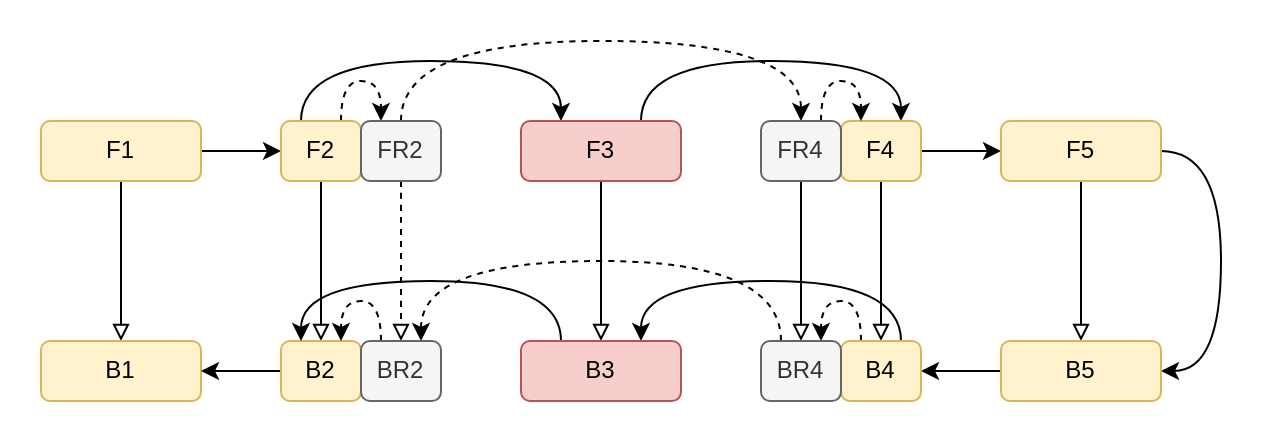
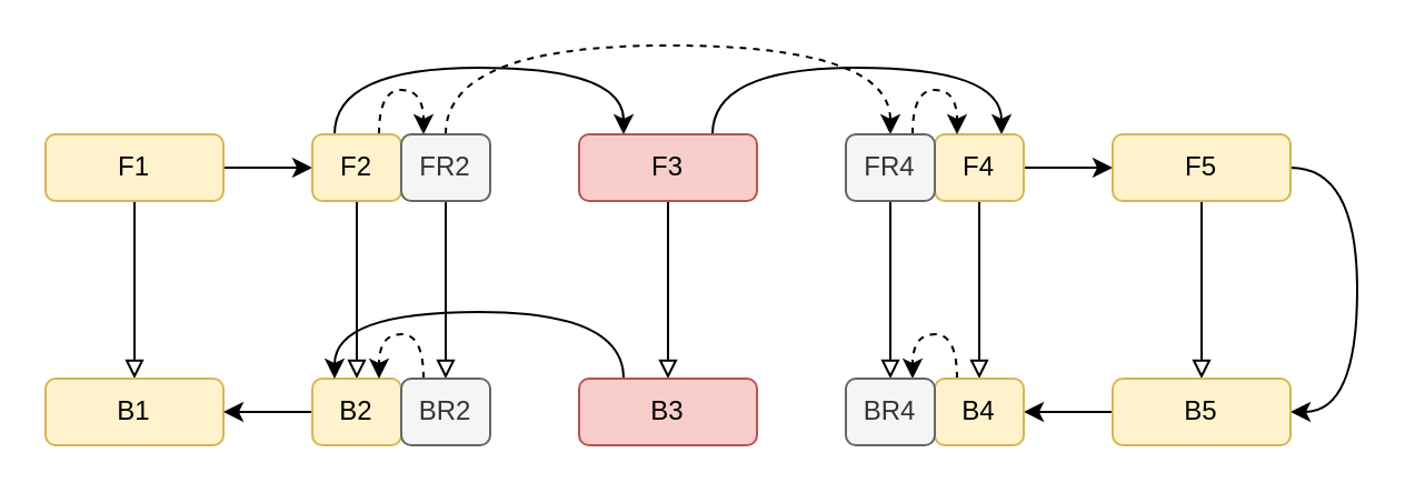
  <mxCell id="0" />
  <mxCell id="1" parent="0" />
  <mxCell id="2" style="edgeStyle=orthogonalEdgeStyle;rounded=0;orthogonalLoop=1;jettySize=auto;html=1;exitX=1;exitY=0.5;exitDx=0;exitDy=0;entryX=0;entryY=0.5;entryDx=0;entryDy=0;fillColor=#fff2cc;strokeColor=#000000;" edge="1" parent="1" source="4" target="8"><mxGeometry relative="1" as="geometry" /></mxCell>
  <mxCell id="3" style="edgeStyle=orthogonalEdgeStyle;curved=1;sketch=0;orthogonalLoop=1;jettySize=auto;html=1;exitX=0.5;exitY=1;exitDx=0;exitDy=0;shadow=0;endArrow=block;endFill=0;strokeColor=#000000;strokeWidth=1;" edge="1" parent="1" source="4" target="31"><mxGeometry relative="1" as="geometry" /></mxCell>
  <mxCell id="4" value="F1" style="rounded=1;whiteSpace=wrap;html=1;shadow=0;sketch=0;glass=0;fillColor=#fff2cc;strokeColor=#d6b656;" vertex="1" parent="1"><mxGeometry x="20" y="60" width="80" height="30" as="geometry" /></mxCell>
  <mxCell id="5" style="edgeStyle=orthogonalEdgeStyle;curved=1;sketch=0;orthogonalLoop=1;jettySize=auto;html=1;exitX=0.75;exitY=0;exitDx=0;exitDy=0;entryX=0.25;entryY=0;entryDx=0;entryDy=0;shadow=0;dashed=1;strokeColor=#000000;" edge="1" parent="1" source="8" target="20"><mxGeometry relative="1" as="geometry"><Array as="points"><mxPoint x="170" y="40" /><mxPoint x="190" y="40" /></Array></mxGeometry></mxCell>
  <mxCell id="6" style="edgeStyle=orthogonalEdgeStyle;curved=1;sketch=0;orthogonalLoop=1;jettySize=auto;html=1;exitX=0.25;exitY=0;exitDx=0;exitDy=0;entryX=0.25;entryY=0;entryDx=0;entryDy=0;shadow=0;endArrow=classic;endFill=1;endSize=6;strokeColor=#000000;strokeWidth=1;" edge="1" parent="1" source="8" target="11"><mxGeometry relative="1" as="geometry"><Array as="points"><mxPoint x="150" y="30" /><mxPoint x="280" y="30" /></Array></mxGeometry></mxCell>
  <mxCell id="7" style="edgeStyle=orthogonalEdgeStyle;curved=1;sketch=0;orthogonalLoop=1;jettySize=auto;html=1;exitX=0.5;exitY=1;exitDx=0;exitDy=0;entryX=0.5;entryY=0;entryDx=0;entryDy=0;shadow=0;endArrow=block;endFill=0;strokeColor=#000000;strokeWidth=1;" edge="1" parent="1" source="8" target="33"><mxGeometry relative="1" as="geometry" /></mxCell>
  <mxCell id="8" value="F2" style="rounded=1;whiteSpace=wrap;html=1;shadow=0;sketch=0;glass=0;fillColor=#fff2cc;strokeColor=#d6b656;gradientColor=none;gradientDirection=east;" vertex="1" parent="1"><mxGeometry x="140" y="60" width="40" height="30" as="geometry" /></mxCell>
  <mxCell id="9" style="edgeStyle=orthogonalEdgeStyle;curved=1;sketch=0;orthogonalLoop=1;jettySize=auto;html=1;exitX=0.75;exitY=0;exitDx=0;exitDy=0;entryX=0.75;entryY=0;entryDx=0;entryDy=0;shadow=0;endArrow=classic;endFill=1;endSize=6;strokeColor=#000000;strokeWidth=1;" edge="1" parent="1" source="11" target="14"><mxGeometry relative="1" as="geometry"><Array as="points"><mxPoint x="320" y="30" /><mxPoint x="450" y="30" /></Array></mxGeometry></mxCell>
  <mxCell id="10" style="edgeStyle=orthogonalEdgeStyle;curved=1;sketch=0;orthogonalLoop=1;jettySize=auto;html=1;exitX=0.5;exitY=1;exitDx=0;exitDy=0;entryX=0.5;entryY=0;entryDx=0;entryDy=0;shadow=0;endArrow=block;endFill=0;strokeColor=#000000;strokeWidth=1;" edge="1" parent="1" source="11" target="37"><mxGeometry relative="1" as="geometry" /></mxCell>
  <mxCell id="11" value="F3" style="rounded=1;whiteSpace=wrap;html=1;shadow=0;sketch=0;glass=0;fillColor=#f8cecc;strokeColor=#b85450;" vertex="1" parent="1"><mxGeometry x="260" y="60" width="80" height="30" as="geometry" /></mxCell>
  <mxCell id="12" style="edgeStyle=orthogonalEdgeStyle;rounded=0;orthogonalLoop=1;jettySize=auto;html=1;exitX=1;exitY=0.5;exitDx=0;exitDy=0;strokeColor=#000000;" edge="1" parent="1" source="14" target="17"><mxGeometry relative="1" as="geometry" /></mxCell>
  <mxCell id="13" style="edgeStyle=orthogonalEdgeStyle;curved=1;sketch=0;orthogonalLoop=1;jettySize=auto;html=1;exitX=0.5;exitY=1;exitDx=0;exitDy=0;entryX=0.5;entryY=0;entryDx=0;entryDy=0;shadow=0;endArrow=block;endFill=0;strokeColor=#000000;strokeWidth=1;" edge="1" parent="1" source="14" target="28"><mxGeometry relative="1" as="geometry" /></mxCell>
  <mxCell id="14" value="F4" style="rounded=1;whiteSpace=wrap;html=1;shadow=0;sketch=0;glass=0;fillColor=#fff2cc;strokeColor=#d6b656;" vertex="1" parent="1"><mxGeometry x="420" y="60" width="40" height="30" as="geometry" /></mxCell>
  <mxCell id="15" style="edgeStyle=orthogonalEdgeStyle;curved=1;sketch=0;orthogonalLoop=1;jettySize=auto;html=1;exitX=1;exitY=0.5;exitDx=0;exitDy=0;entryX=1;entryY=0.5;entryDx=0;entryDy=0;shadow=0;strokeColor=#000000;" edge="1" parent="1" source="17" target="25"><mxGeometry relative="1" as="geometry"><Array as="points"><mxPoint x="610" y="75" /><mxPoint x="610" y="185" /></Array></mxGeometry></mxCell>
  <mxCell id="16" style="edgeStyle=orthogonalEdgeStyle;curved=1;sketch=0;orthogonalLoop=1;jettySize=auto;html=1;exitX=0.5;exitY=1;exitDx=0;exitDy=0;entryX=0.5;entryY=0;entryDx=0;entryDy=0;shadow=0;endArrow=block;endFill=0;strokeColor=#000000;strokeWidth=1;" edge="1" parent="1" source="17" target="25"><mxGeometry relative="1" as="geometry" /></mxCell>
  <mxCell id="17" value="F5" style="rounded=1;whiteSpace=wrap;html=1;shadow=0;sketch=0;glass=0;fillColor=#fff2cc;strokeColor=#d6b656;" vertex="1" parent="1"><mxGeometry x="500" y="60" width="80" height="30" as="geometry" /></mxCell>
  <mxCell id="18" style="edgeStyle=orthogonalEdgeStyle;curved=1;sketch=0;orthogonalLoop=1;jettySize=auto;html=1;exitX=0.5;exitY=0;exitDx=0;exitDy=0;entryX=0.5;entryY=0;entryDx=0;entryDy=0;shadow=0;dashed=1;strokeColor=#000000;" edge="1" parent="1" source="20" target="23"><mxGeometry relative="1" as="geometry"><Array as="points"><mxPoint x="200" y="20" /><mxPoint x="400" y="20" /></Array></mxGeometry></mxCell>
- <mxCell id="19" style="edgeStyle=orthogonalEdgeStyle;curved=1;sketch=0;orthogonalLoop=1;jettySize=auto;html=1;exitX=0.5;exitY=1;exitDx=0;exitDy=0;entryX=0.5;entryY=0;entryDx=0;entryDy=0;shadow=0;endArrow=block;endFill=0;strokeColor=#000000;strokeWidth=1;dashed=1;" edge="1" parent="1" source="20" target="35"><mxGeometry relative="1" as="geometry" /></mxCell>
+ <mxCell id="19" style="edgeStyle=orthogonalEdgeStyle;curved=1;sketch=0;orthogonalLoop=1;jettySize=auto;html=1;exitX=0.5;exitY=1;exitDx=0;exitDy=0;entryX=0.5;entryY=0;entryDx=0;entryDy=0;shadow=0;endArrow=block;endFill=0;strokeColor=#000000;strokeWidth=1;" edge="1" parent="1" source="20" target="35"><mxGeometry relative="1" as="geometry" /></mxCell>
  <mxCell id="20" value="FR2" style="rounded=1;whiteSpace=wrap;html=1;shadow=0;sketch=0;glass=0;fillColor=#f5f5f5;strokeColor=#666666;gradientDirection=east;fontColor=#333333;" vertex="1" parent="1"><mxGeometry x="180" y="60" width="40" height="30" as="geometry" /></mxCell>
  <mxCell id="21" style="edgeStyle=orthogonalEdgeStyle;curved=1;sketch=0;orthogonalLoop=1;jettySize=auto;html=1;exitX=0.75;exitY=0;exitDx=0;exitDy=0;entryX=0.25;entryY=0;entryDx=0;entryDy=0;shadow=0;dashed=1;strokeColor=#000000;" edge="1" parent="1" source="23" target="14"><mxGeometry relative="1" as="geometry"><Array as="points"><mxPoint x="410" y="40" /><mxPoint x="430" y="40" /></Array></mxGeometry></mxCell>
  <mxCell id="22" style="edgeStyle=orthogonalEdgeStyle;curved=1;sketch=0;orthogonalLoop=1;jettySize=auto;html=1;exitX=0.5;exitY=1;exitDx=0;exitDy=0;entryX=0.5;entryY=0;entryDx=0;entryDy=0;shadow=0;endArrow=block;endFill=0;strokeColor=#000000;strokeWidth=1;" edge="1" parent="1" source="23" target="30"><mxGeometry relative="1" as="geometry" /></mxCell>
  <mxCell id="23" value="FR4" style="rounded=1;whiteSpace=wrap;html=1;shadow=0;sketch=0;glass=0;fillColor=#f5f5f5;strokeColor=#666666;gradientDirection=east;fontColor=#333333;" vertex="1" parent="1"><mxGeometry x="380" y="60" width="40" height="30" as="geometry" /></mxCell>
  <mxCell id="24" style="edgeStyle=orthogonalEdgeStyle;curved=1;sketch=0;orthogonalLoop=1;jettySize=auto;html=1;exitX=0;exitY=0.5;exitDx=0;exitDy=0;shadow=0;strokeColor=#000000;" edge="1" parent="1" source="25" target="28"><mxGeometry relative="1" as="geometry" /></mxCell>
  <mxCell id="25" value="B5" style="rounded=1;whiteSpace=wrap;html=1;shadow=0;sketch=0;glass=0;fillColor=#fff2cc;strokeColor=#d6b656;" vertex="1" parent="1"><mxGeometry x="500" y="170" width="80" height="30" as="geometry" /></mxCell>
  <mxCell id="26" style="edgeStyle=orthogonalEdgeStyle;curved=1;sketch=0;orthogonalLoop=1;jettySize=auto;html=1;exitX=0.25;exitY=0;exitDx=0;exitDy=0;entryX=0.75;entryY=0;entryDx=0;entryDy=0;shadow=0;strokeColor=#000000;dashed=1;" edge="1" parent="1" source="28" target="30"><mxGeometry relative="1" as="geometry"><Array as="points"><mxPoint x="430" y="150" /><mxPoint x="410" y="150" /></Array></mxGeometry></mxCell>
- <mxCell id="27" style="edgeStyle=orthogonalEdgeStyle;curved=1;sketch=0;orthogonalLoop=1;jettySize=auto;html=1;exitX=0.75;exitY=0;exitDx=0;exitDy=0;entryX=0.75;entryY=0;entryDx=0;entryDy=0;shadow=0;endArrow=classic;endFill=1;endSize=6;strokeColor=#000000;strokeWidth=1;" edge="1" parent="1" source="28" target="37"><mxGeometry relative="1" as="geometry"><Array as="points"><mxPoint x="450" y="140" /><mxPoint x="320" y="140" /></Array></mxGeometry></mxCell>
  <mxCell id="28" value="B4" style="rounded=1;whiteSpace=wrap;html=1;shadow=0;sketch=0;glass=0;fillColor=#fff2cc;strokeColor=#d6b656;" vertex="1" parent="1"><mxGeometry x="420" y="170" width="40" height="30" as="geometry" /></mxCell>
- <mxCell id="29" style="edgeStyle=orthogonalEdgeStyle;curved=1;sketch=0;orthogonalLoop=1;jettySize=auto;html=1;exitX=0.25;exitY=0;exitDx=0;exitDy=0;entryX=0.75;entryY=0;entryDx=0;entryDy=0;shadow=0;dashed=1;strokeColor=#000000;" edge="1" parent="1" source="30" target="35"><mxGeometry relative="1" as="geometry"><Array as="points"><mxPoint x="390" y="130" /><mxPoint x="210" y="130" /></Array></mxGeometry></mxCell>
  <mxCell id="30" value="BR4" style="rounded=1;whiteSpace=wrap;html=1;shadow=0;sketch=0;glass=0;fillColor=#f5f5f5;strokeColor=#666666;gradientDirection=east;fontColor=#333333;" vertex="1" parent="1"><mxGeometry x="380" y="170" width="40" height="30" as="geometry" /></mxCell>
  <mxCell id="31" value="B1" style="rounded=1;whiteSpace=wrap;html=1;shadow=0;sketch=0;glass=0;fillColor=#fff2cc;strokeColor=#d6b656;" vertex="1" parent="1"><mxGeometry x="20" y="170" width="80" height="30" as="geometry" /></mxCell>
  <mxCell id="32" style="edgeStyle=orthogonalEdgeStyle;curved=1;sketch=0;orthogonalLoop=1;jettySize=auto;html=1;exitX=0;exitY=0.5;exitDx=0;exitDy=0;entryX=1;entryY=0.5;entryDx=0;entryDy=0;shadow=0;strokeColor=#000000;" edge="1" parent="1" source="33" target="31"><mxGeometry relative="1" as="geometry" /></mxCell>
  <mxCell id="33" value="B2" style="rounded=1;whiteSpace=wrap;html=1;shadow=0;sketch=0;glass=0;fillColor=#fff2cc;strokeColor=#d6b656;gradientColor=none;gradientDirection=east;" vertex="1" parent="1"><mxGeometry x="140" y="170" width="40" height="30" as="geometry" /></mxCell>
  <mxCell id="34" style="edgeStyle=orthogonalEdgeStyle;curved=1;sketch=0;orthogonalLoop=1;jettySize=auto;html=1;exitX=0.25;exitY=0;exitDx=0;exitDy=0;entryX=0.75;entryY=0;entryDx=0;entryDy=0;shadow=0;dashed=1;strokeColor=#000000;" edge="1" parent="1" source="35" target="33"><mxGeometry relative="1" as="geometry"><Array as="points"><mxPoint x="190" y="150" /><mxPoint x="170" y="150" /></Array></mxGeometry></mxCell>
  <mxCell id="35" value="BR2" style="rounded=1;whiteSpace=wrap;html=1;shadow=0;sketch=0;glass=0;fillColor=#f5f5f5;strokeColor=#666666;gradientDirection=east;fontColor=#333333;" vertex="1" parent="1"><mxGeometry x="180" y="170" width="40" height="30" as="geometry" /></mxCell>
  <mxCell id="36" style="edgeStyle=orthogonalEdgeStyle;sketch=0;orthogonalLoop=1;jettySize=auto;html=1;exitX=0.25;exitY=0;exitDx=0;exitDy=0;entryX=0.25;entryY=0;entryDx=0;entryDy=0;shadow=0;endArrow=classic;endFill=1;endSize=6;strokeColor=#000000;strokeWidth=1;curved=1;" edge="1" parent="1" source="37" target="33"><mxGeometry relative="1" as="geometry"><Array as="points"><mxPoint x="280" y="140" /><mxPoint x="150" y="140" /></Array></mxGeometry></mxCell>
  <mxCell id="37" value="B3" style="rounded=1;whiteSpace=wrap;html=1;shadow=0;sketch=0;glass=0;fillColor=#f8cecc;strokeColor=#b85450;" vertex="1" parent="1"><mxGeometry x="260" y="170" width="80" height="30" as="geometry" /></mxCell>
